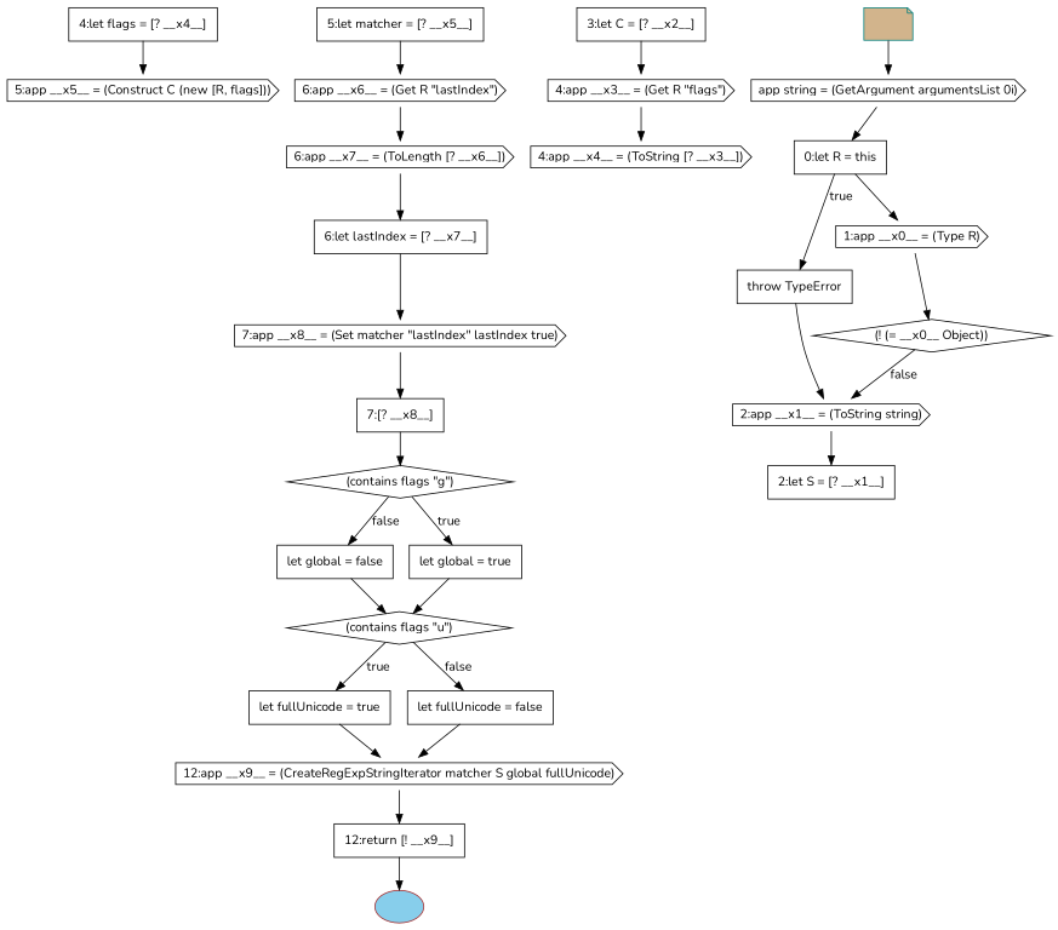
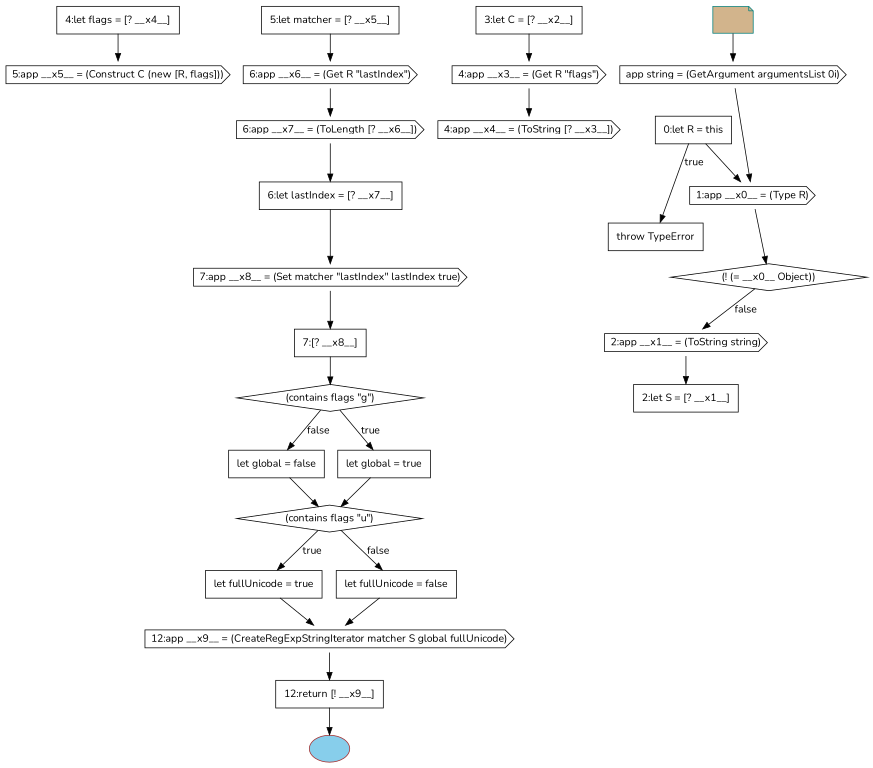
  digraph {
    fontname=Nunito
    node [color=black fillcolor=white fontname=Nunito shape=none style=filled]
    edge [color=black fontname=Nunito]
    n1 [label=<<font color="black">5:app __x5__ = (Construct C (new [R, flags]))</font>> shape=cds]
    n2 [label=<<font color="black">     <table border="0" cellborder="1" cellspacing="0" cellpadding="10">       <tr><td align="left">5:let matcher = [? __x5__]</td></tr>     </table>   </font>> margin=0]
    n3 [label=<<font color="black">6:app __x6__ = (Get R &quot;lastIndex&quot;)</font>> shape=cds]
    n4 [label=<<font color="black">4:app __x3__ = (Get R &quot;flags&quot;)</font>> shape=cds]
    n5 [label=<<font color="black">4:app __x4__ = (ToString [? __x3__])</font>> shape=cds]
    n6 [label=<<font color="black">     <table border="0" cellborder="1" cellspacing="0" cellpadding="10">       <tr><td align="left">6:let lastIndex = [? __x7__]</td></tr>     </table>   </font>> margin=0]
    n7 [label=<<font color="black">7:app __x8__ = (Set matcher &quot;lastIndex&quot; lastIndex true)</font>> shape=cds]
    n8 [label=<<font color="black">     <table border="0" cellborder="1" cellspacing="0" cellpadding="10">       <tr><td align="left">7:[? __x8__]</td></tr>     </table>   </font>> margin=0]
    n9 [label=<<font color="black">(! (= __x0__ Object))</font>> shape=diamond]
    n10 [label=<<font color="black">2:app __x1__ = (ToString string)</font>> shape=cds]
    n11 [label=<<font color="black">     <table border="0" cellborder="1" cellspacing="0" cellpadding="10">       <tr><td align="left">throw TypeError</td></tr>     </table>   </font>> margin=0]
    n12 [label=<<font color="black">     <table border="0" cellborder="1" cellspacing="0" cellpadding="10">       <tr><td align="left">2:let S = [? __x1__]</td></tr>     </table>   </font>> margin=0]
    n13 [label=<<font color="black">     <table border="0" cellborder="1" cellspacing="0" cellpadding="10">       <tr><td align="left">12:return [! __x9__]</td></tr>     </table>   </font>> margin=0]
    n14 [color=brown fillcolor=skyblue label=" " shape=ellipse]
    n15 [label=<<font color="black">     <table border="0" cellborder="1" cellspacing="0" cellpadding="10">       <tr><td align="left">let global = false</td></tr>     </table>   </font>> margin=0]
    n16 [label=<<font color="black">(contains flags &quot;u&quot;)</font>> shape=diamond]
    n17 [label=<<font color="black">     <table border="0" cellborder="1" cellspacing="0" cellpadding="10">       <tr><td align="left">let fullUnicode = true</td></tr>     </table>   </font>> margin=0]
    n18 [label=<<font color="black">     <table border="0" cellborder="1" cellspacing="0" cellpadding="10">       <tr><td align="left">let fullUnicode = false</td></tr>     </table>   </font>> margin=0]
    n19 [label=<<font color="black">6:app __x7__ = (ToLength [? __x6__])</font>> shape=cds]
    n20 [label=<<font color="black">     <table border="0" cellborder="1" cellspacing="0" cellpadding="10">       <tr><td align="left">0:let R = this</td></tr>     </table>   </font>> margin=0]
    n21 [label=<<font color="black">1:app __x0__ = (Type R)</font>> shape=cds]
    n22 [label=<<font color="black">12:app __x9__ = (CreateRegExpStringIterator matcher S global fullUnicode)</font>> shape=cds]
    n23 [label=<<font color="black">     <table border="0" cellborder="1" cellspacing="0" cellpadding="10">       <tr><td align="left">3:let C = [? __x2__]</td></tr>     </table>   </font>> margin=0]
    n24 [label=<<font color="black">(contains flags &quot;g&quot;)</font>> shape=diamond]
    n25 [label=<<font color="black">     <table border="0" cellborder="1" cellspacing="0" cellpadding="10">       <tr><td align="left">let global = true</td></tr>     </table>   </font>> margin=0]
    n26 [color=teal fillcolor=tan label=" " shape=note]
    n27 [label=<<font color="black">app string = (GetArgument argumentsList 0i)</font>> shape=cds]
    n28 [label=<<font color="black">     <table border="0" cellborder="1" cellspacing="0" cellpadding="10">       <tr><td align="left">4:let flags = [? __x4__]</td></tr>     </table>   </font>> margin=0]
    n2 -> n3
    n3 -> n19
    n4 -> n5
    n6 -> n7
    n7 -> n8
    n8 -> n24
    n9 -> n10 [label=<<font color="black">false</font>>]
    n10 -> n12
-   n11 -> n10
    n13 -> n14
    n15 -> n16
    n16 -> n17 [label=<<font color="black">true</font>>]
    n16 -> n18 [label=<<font color="black">false</font>>]
    n17 -> n22
    n18 -> n22
    n19 -> n6
    n20 -> n11 [label=<<font color="black">true</font>>]
    n20 -> n21
    n21 -> n9
    n22 -> n13
    n23 -> n4
    n24 -> n15 [label=<<font color="black">false</font>>]
    n24 -> n25 [label=<<font color="black">true</font>>]
    n25 -> n16
    n26 -> n27
-   n27 -> n20
+   n27 -> n21
    n28 -> n1
  }
